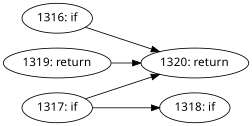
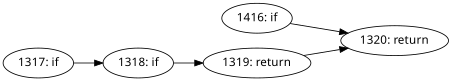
  digraph {
    fontname="Noto Sans"
    rankdir=LR
    node [fontname="Noto Sans"]
    edge [fontname="Noto Sans"]
-   n1 [label="1316: if"]
+   n1 [label="1416: if"]
    n2 [label="1320: return"]
    n3 [label="1317: if"]
    n4 [label="1318: if"]
    n5 [label="1319: return"]
    n1 -> n2
-   n3 -> n2
    n3 -> n4
+   n4 -> n5
    n5 -> n2
  }
